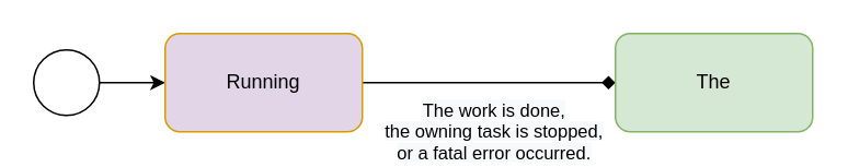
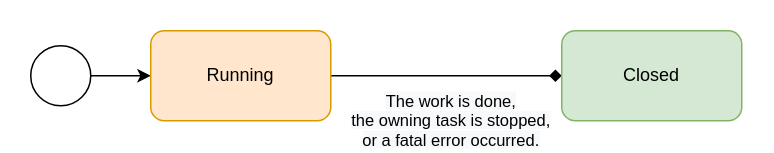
  <mxCell id="0" />
  <mxCell id="1" parent="0" />
  <mxCell id="2" style="edgeStyle=orthogonalEdgeStyle;rounded=0;orthogonalLoop=1;jettySize=auto;html=1;exitX=1;exitY=0.5;exitDx=0;exitDy=0;entryX=0;entryY=0.5;entryDx=0;entryDy=0;" parent="1" source="3" target="5" edge="1"><mxGeometry relative="1" as="geometry"><mxPoint x="170" y="50" as="targetPoint" /></mxGeometry></mxCell>
  <mxCell id="3" value="" style="ellipse;whiteSpace=wrap;html=1;aspect=fixed;" parent="1" vertex="1"><mxGeometry x="20" y="30" width="40" height="40" as="geometry" /></mxCell>
  <mxCell id="4" value="&lt;span style=&quot;background-color: rgb(248 , 249 , 250)&quot;&gt;The work is done,&lt;br&gt;the owning task is stopped,&lt;br&gt;or a fatal error occurred.&lt;/span&gt;" style="edgeStyle=orthogonalEdgeStyle;rounded=0;orthogonalLoop=1;jettySize=auto;html=1;exitX=1;exitY=0.5;exitDx=0;exitDy=0;endArrow=diamond;" parent="1" source="5" target="6" edge="1"><mxGeometry x="0.039" y="-30" relative="1" as="geometry"><mxPoint as="offset" /></mxGeometry></mxCell>
- <mxCell id="5" value="Running" style="rounded=1;whiteSpace=wrap;html=1;fillColor=#e1d5e7;strokeColor=#d79b00;" parent="1" vertex="1"><mxGeometry x="100" y="20" width="120" height="60" as="geometry" /></mxCell>
- <mxCell id="6" value="The" style="rounded=1;whiteSpace=wrap;html=1;fillColor=#d5e8d4;strokeColor=#82b366;" parent="1" vertex="1"><mxGeometry x="374" y="20" width="120" height="60" as="geometry" /></mxCell>
+ <mxCell id="5" value="Running" style="rounded=1;whiteSpace=wrap;html=1;fillColor=#ffe6cc;strokeColor=#d79b00;" parent="1" vertex="1"><mxGeometry x="100" y="20" width="120" height="60" as="geometry" /></mxCell>
+ <mxCell id="6" value="Closed" style="rounded=1;whiteSpace=wrap;html=1;fillColor=#d5e8d4;strokeColor=#82b366;" parent="1" vertex="1"><mxGeometry x="374" y="20" width="120" height="60" as="geometry" /></mxCell>
